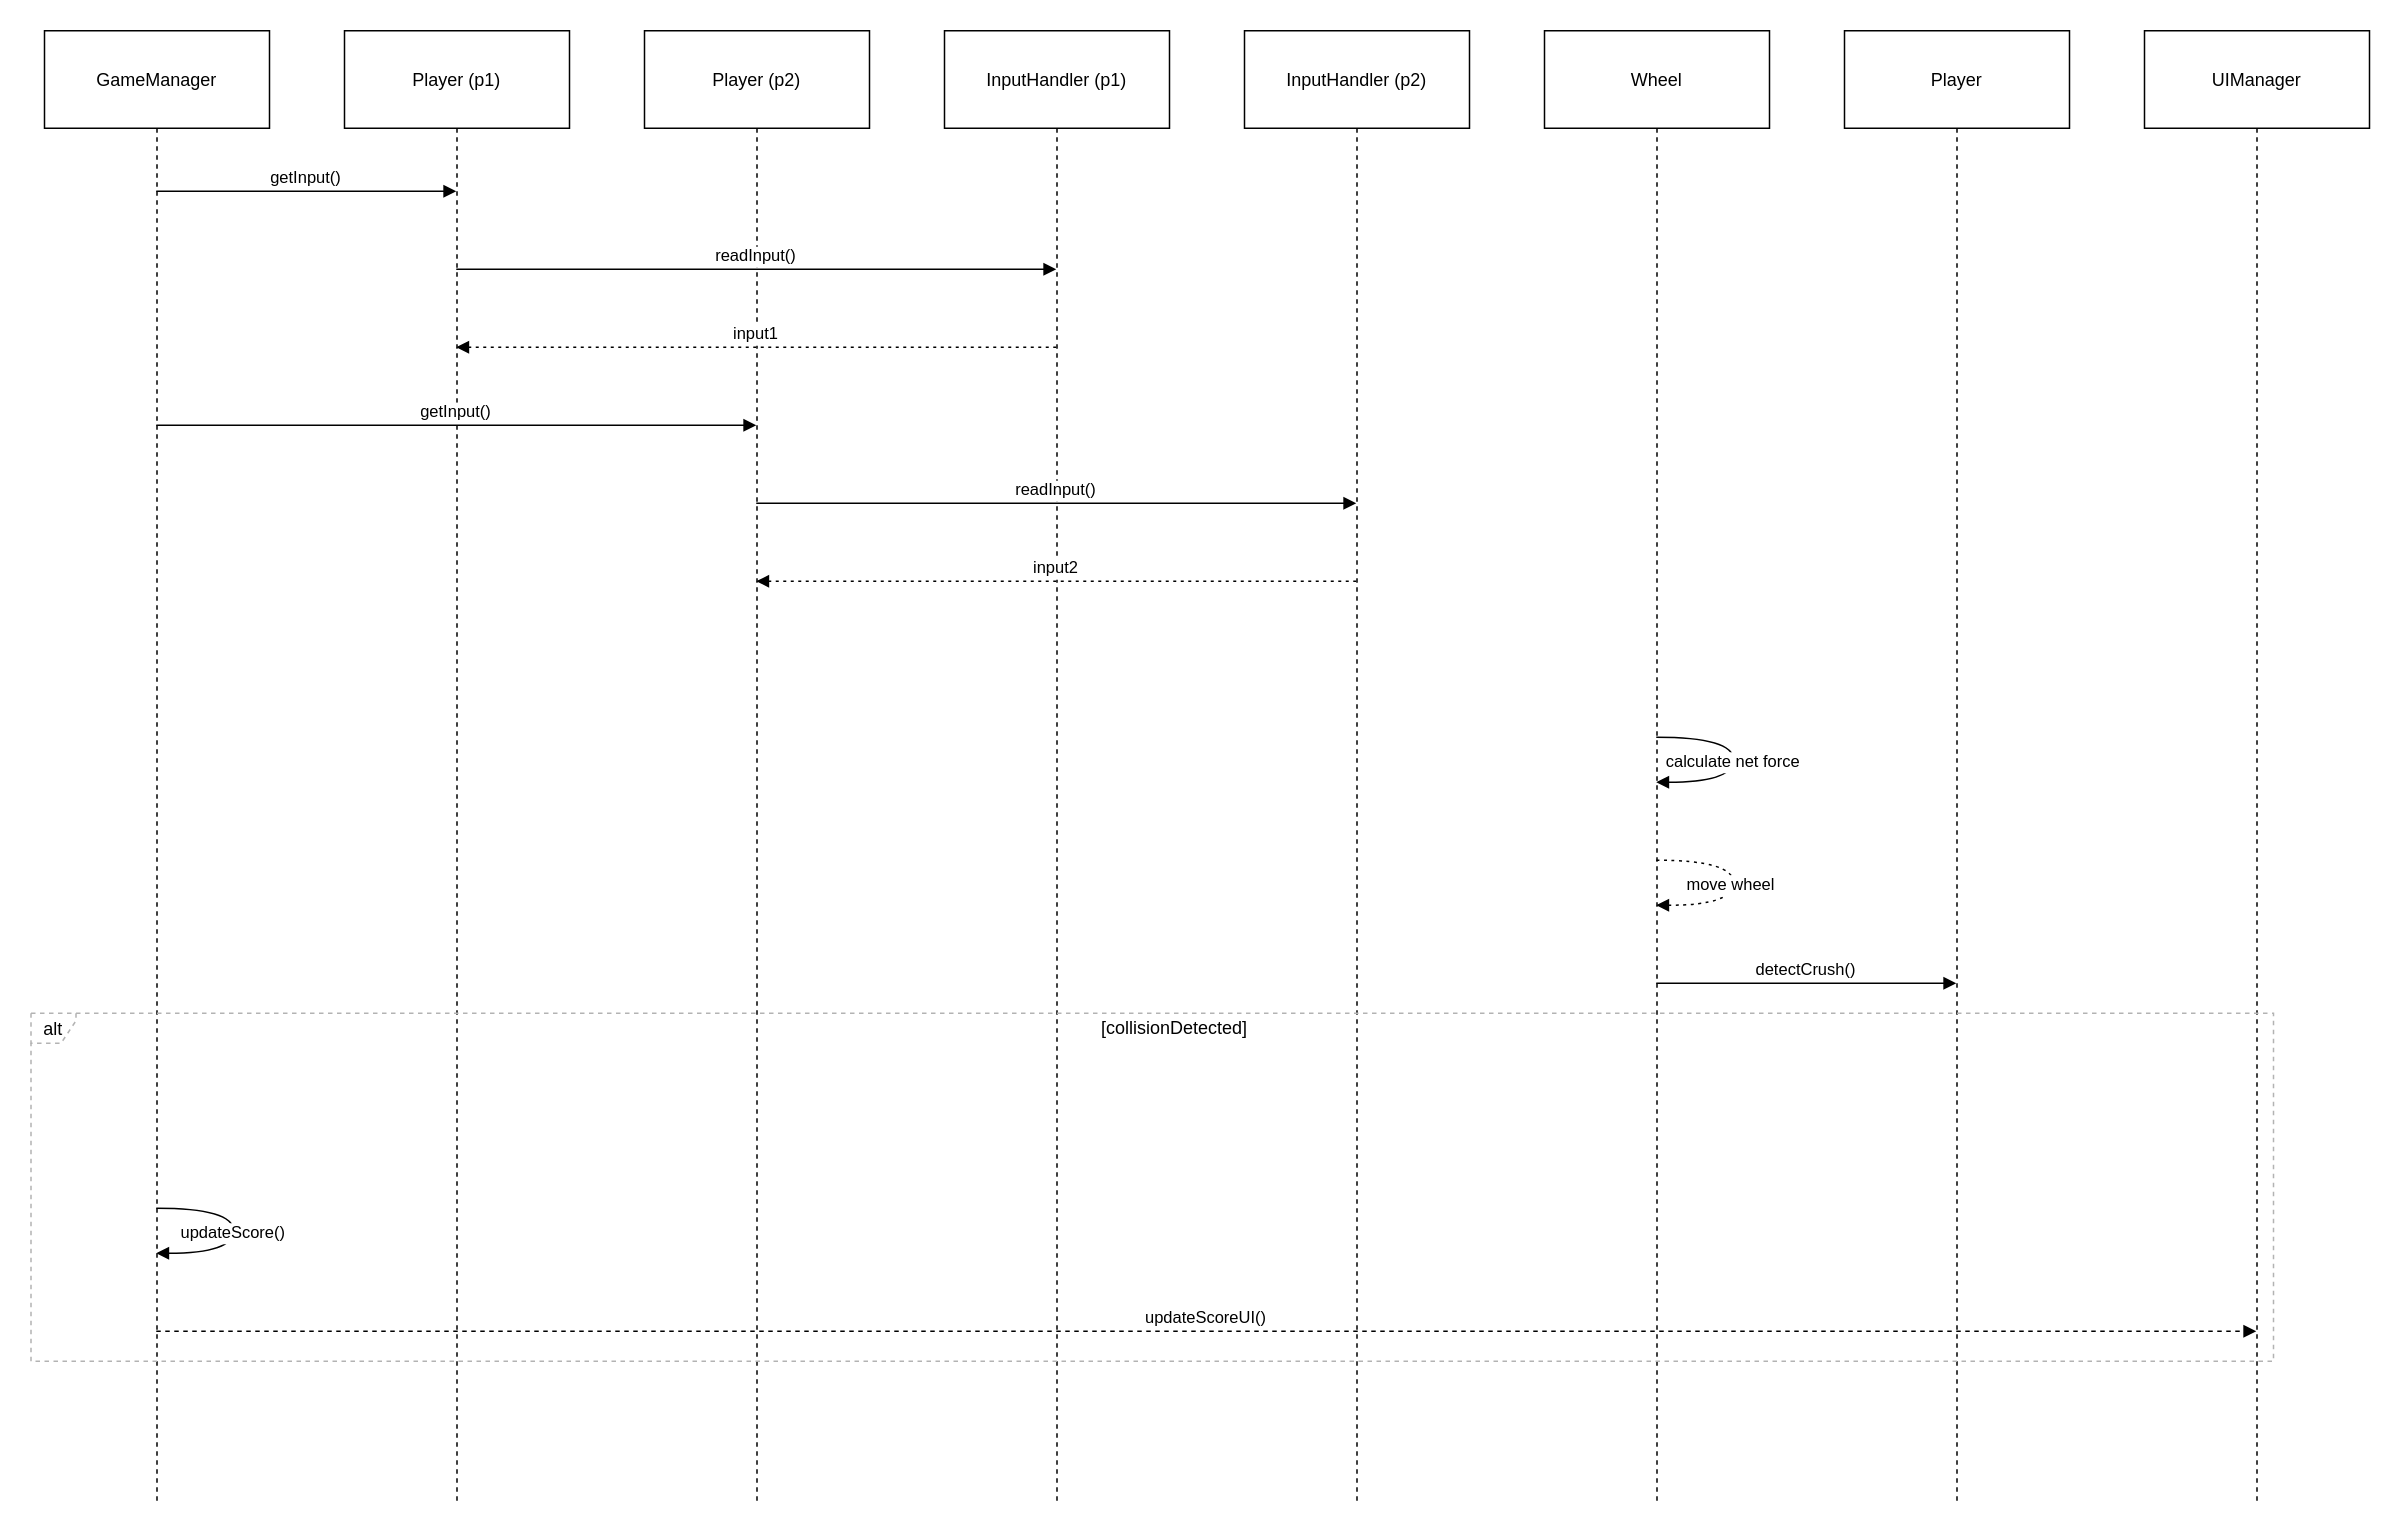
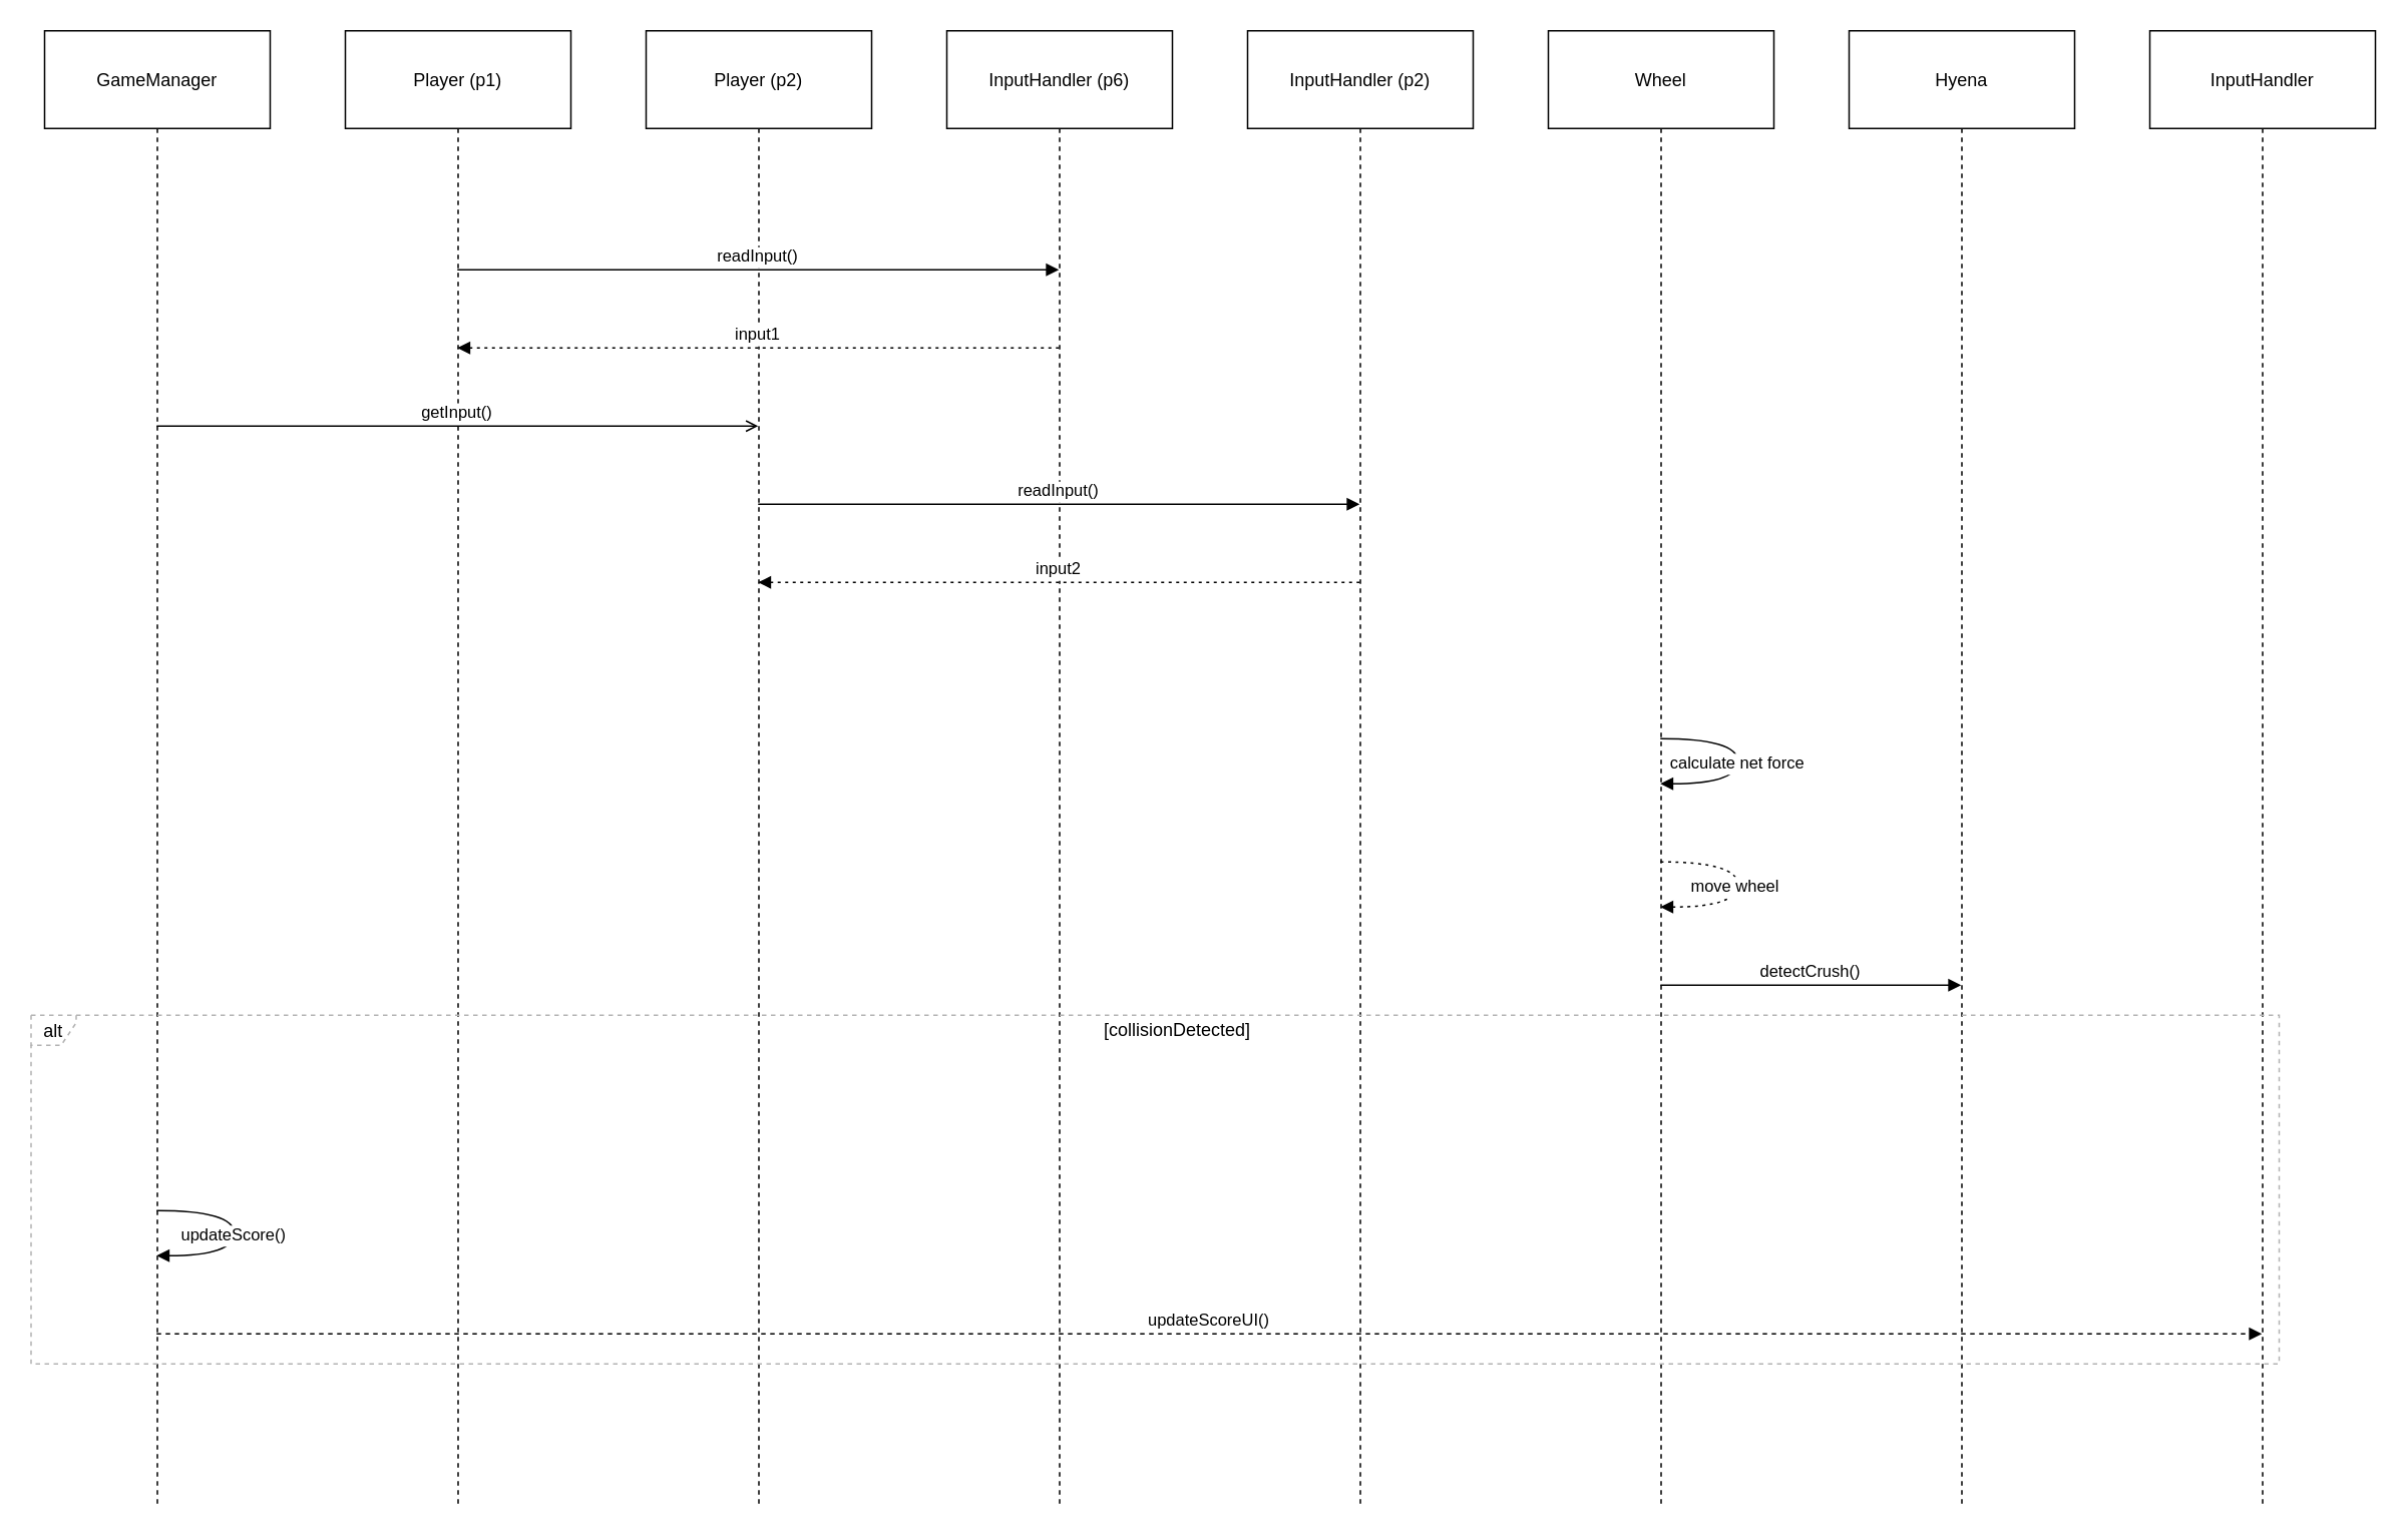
  <mxCell id="0" />
  <mxCell id="1" parent="0" />
  <mxCell id="2" value="GameManager" style="shape=umlLifeline;perimeter=lifelinePerimeter;whiteSpace=wrap;container=1;dropTarget=0;collapsible=0;recursiveResize=0;outlineConnect=0;portConstraint=eastwest;newEdgeStyle={&quot;edgeStyle&quot;:&quot;elbowEdgeStyle&quot;,&quot;elbow&quot;:&quot;vertical&quot;,&quot;curved&quot;:0,&quot;rounded&quot;:0};size=65;" parent="1" vertex="1"><mxGeometry x="29" y="20" width="150" height="982" as="geometry" /></mxCell>
  <mxCell id="3" value="Player (p1)" style="shape=umlLifeline;perimeter=lifelinePerimeter;whiteSpace=wrap;container=1;dropTarget=0;collapsible=0;recursiveResize=0;outlineConnect=0;portConstraint=eastwest;newEdgeStyle={&quot;edgeStyle&quot;:&quot;elbowEdgeStyle&quot;,&quot;elbow&quot;:&quot;vertical&quot;,&quot;curved&quot;:0,&quot;rounded&quot;:0};size=65;" parent="1" vertex="1"><mxGeometry x="229" y="20" width="150" height="982" as="geometry" /></mxCell>
  <mxCell id="4" value="Player (p2)" style="shape=umlLifeline;perimeter=lifelinePerimeter;whiteSpace=wrap;container=1;dropTarget=0;collapsible=0;recursiveResize=0;outlineConnect=0;portConstraint=eastwest;newEdgeStyle={&quot;edgeStyle&quot;:&quot;elbowEdgeStyle&quot;,&quot;elbow&quot;:&quot;vertical&quot;,&quot;curved&quot;:0,&quot;rounded&quot;:0};size=65;" parent="1" vertex="1"><mxGeometry x="429" y="20" width="150" height="982" as="geometry" /></mxCell>
- <mxCell id="5" value="InputHandler (p1)" style="shape=umlLifeline;perimeter=lifelinePerimeter;whiteSpace=wrap;container=1;dropTarget=0;collapsible=0;recursiveResize=0;outlineConnect=0;portConstraint=eastwest;newEdgeStyle={&quot;edgeStyle&quot;:&quot;elbowEdgeStyle&quot;,&quot;elbow&quot;:&quot;vertical&quot;,&quot;curved&quot;:0,&quot;rounded&quot;:0};size=65;" parent="1" vertex="1"><mxGeometry x="629" y="20" width="150" height="982" as="geometry" /></mxCell>
+ <mxCell id="5" value="InputHandler (p6)" style="shape=umlLifeline;perimeter=lifelinePerimeter;whiteSpace=wrap;container=1;dropTarget=0;collapsible=0;recursiveResize=0;outlineConnect=0;portConstraint=eastwest;newEdgeStyle={&quot;edgeStyle&quot;:&quot;elbowEdgeStyle&quot;,&quot;elbow&quot;:&quot;vertical&quot;,&quot;curved&quot;:0,&quot;rounded&quot;:0};size=65;" parent="1" vertex="1"><mxGeometry x="629" y="20" width="150" height="982" as="geometry" /></mxCell>
  <mxCell id="6" value="InputHandler (p2)" style="shape=umlLifeline;perimeter=lifelinePerimeter;whiteSpace=wrap;container=1;dropTarget=0;collapsible=0;recursiveResize=0;outlineConnect=0;portConstraint=eastwest;newEdgeStyle={&quot;edgeStyle&quot;:&quot;elbowEdgeStyle&quot;,&quot;elbow&quot;:&quot;vertical&quot;,&quot;curved&quot;:0,&quot;rounded&quot;:0};size=65;" parent="1" vertex="1"><mxGeometry x="829" y="20" width="150" height="982" as="geometry" /></mxCell>
  <mxCell id="7" value="Wheel" style="shape=umlLifeline;perimeter=lifelinePerimeter;whiteSpace=wrap;container=1;dropTarget=0;collapsible=0;recursiveResize=0;outlineConnect=0;portConstraint=eastwest;newEdgeStyle={&quot;edgeStyle&quot;:&quot;elbowEdgeStyle&quot;,&quot;elbow&quot;:&quot;vertical&quot;,&quot;curved&quot;:0,&quot;rounded&quot;:0};size=65;" parent="1" vertex="1"><mxGeometry x="1029" y="20" width="150" height="982" as="geometry" /></mxCell>
- <mxCell id="8" value="Player" style="shape=umlLifeline;perimeter=lifelinePerimeter;whiteSpace=wrap;container=1;dropTarget=0;collapsible=0;recursiveResize=0;outlineConnect=0;portConstraint=eastwest;newEdgeStyle={&quot;edgeStyle&quot;:&quot;elbowEdgeStyle&quot;,&quot;elbow&quot;:&quot;vertical&quot;,&quot;curved&quot;:0,&quot;rounded&quot;:0};size=65;" parent="1" vertex="1"><mxGeometry x="1229" y="20" width="150" height="982" as="geometry" /></mxCell>
- <mxCell id="9" value="UIManager" style="shape=umlLifeline;perimeter=lifelinePerimeter;whiteSpace=wrap;container=1;dropTarget=0;collapsible=0;recursiveResize=0;outlineConnect=0;portConstraint=eastwest;newEdgeStyle={&quot;edgeStyle&quot;:&quot;elbowEdgeStyle&quot;,&quot;elbow&quot;:&quot;vertical&quot;,&quot;curved&quot;:0,&quot;rounded&quot;:0};size=65;" parent="1" vertex="1"><mxGeometry x="1429" y="20" width="150" height="982" as="geometry" /></mxCell>
+ <mxCell id="8" value="Hyena" style="shape=umlLifeline;perimeter=lifelinePerimeter;whiteSpace=wrap;container=1;dropTarget=0;collapsible=0;recursiveResize=0;outlineConnect=0;portConstraint=eastwest;newEdgeStyle={&quot;edgeStyle&quot;:&quot;elbowEdgeStyle&quot;,&quot;elbow&quot;:&quot;vertical&quot;,&quot;curved&quot;:0,&quot;rounded&quot;:0};size=65;" parent="1" vertex="1"><mxGeometry x="1229" y="20" width="150" height="982" as="geometry" /></mxCell>
+ <mxCell id="9" value="InputHandler" style="shape=umlLifeline;perimeter=lifelinePerimeter;whiteSpace=wrap;container=1;dropTarget=0;collapsible=0;recursiveResize=0;outlineConnect=0;portConstraint=eastwest;newEdgeStyle={&quot;edgeStyle&quot;:&quot;elbowEdgeStyle&quot;,&quot;elbow&quot;:&quot;vertical&quot;,&quot;curved&quot;:0,&quot;rounded&quot;:0};size=65;" parent="1" vertex="1"><mxGeometry x="1429" y="20" width="150" height="982" as="geometry" /></mxCell>
  <mxCell id="10" value="alt" style="shape=umlFrame;dashed=1;pointerEvents=0;dropTarget=0;strokeColor=#B3B3B3;height=20;width=30" parent="1" vertex="1"><mxGeometry x="20" y="675" width="1495" height="232" as="geometry" /></mxCell>
  <mxCell id="11" value="[collisionDetected]" style="text;strokeColor=none;fillColor=none;align=center;verticalAlign=middle;whiteSpace=wrap;" parent="10" vertex="1"><mxGeometry x="30" width="1465" height="20" as="geometry" /></mxCell>
- <mxCell id="12" value="getInput()" style="verticalAlign=bottom;edgeStyle=elbowEdgeStyle;elbow=vertical;curved=0;rounded=0;endArrow=block;" parent="1" source="2" target="3" edge="1"><mxGeometry relative="1" as="geometry"><Array as="points"><mxPoint x="213" y="127" /></Array></mxGeometry></mxCell>
  <mxCell id="13" value="readInput()" style="verticalAlign=bottom;edgeStyle=elbowEdgeStyle;elbow=vertical;curved=0;rounded=0;endArrow=block;" parent="1" source="3" target="5" edge="1"><mxGeometry relative="1" as="geometry"><Array as="points"><mxPoint x="513" y="179" /></Array></mxGeometry></mxCell>
  <mxCell id="14" value="input1" style="verticalAlign=bottom;edgeStyle=elbowEdgeStyle;elbow=vertical;curved=0;rounded=0;dashed=1;dashPattern=2 3;endArrow=block;" parent="1" source="5" target="3" edge="1"><mxGeometry relative="1" as="geometry"><Array as="points"><mxPoint x="516" y="231" /></Array></mxGeometry></mxCell>
- <mxCell id="15" value="getInput()" style="verticalAlign=bottom;edgeStyle=elbowEdgeStyle;elbow=vertical;curved=0;rounded=0;endArrow=block;" parent="1" source="2" target="4" edge="1"><mxGeometry relative="1" as="geometry"><Array as="points"><mxPoint x="313" y="283" /></Array></mxGeometry></mxCell>
+ <mxCell id="15" value="getInput()" style="verticalAlign=bottom;edgeStyle=elbowEdgeStyle;elbow=vertical;curved=0;rounded=0;endArrow=open;" parent="1" source="2" target="4" edge="1"><mxGeometry relative="1" as="geometry"><Array as="points"><mxPoint x="313" y="283" /></Array></mxGeometry></mxCell>
  <mxCell id="16" value="readInput()" style="verticalAlign=bottom;edgeStyle=elbowEdgeStyle;elbow=vertical;curved=0;rounded=0;endArrow=block;" parent="1" source="4" target="6" edge="1"><mxGeometry relative="1" as="geometry"><Array as="points"><mxPoint x="713" y="335" /></Array></mxGeometry></mxCell>
  <mxCell id="17" value="input2" style="verticalAlign=bottom;edgeStyle=elbowEdgeStyle;elbow=vertical;curved=0;rounded=0;dashed=1;dashPattern=2 3;endArrow=block;" parent="1" source="6" target="4" edge="1"><mxGeometry relative="1" as="geometry"><Array as="points"><mxPoint x="716" y="387" /></Array></mxGeometry></mxCell>
  <mxCell id="18" value="calculate net force" style="curved=1;endArrow=block;rounded=0;" parent="1" source="7" target="7" edge="1"><mxGeometry relative="1" as="geometry"><Array as="points"><mxPoint x="1155" y="491" /><mxPoint x="1155" y="521" /></Array></mxGeometry></mxCell>
  <mxCell id="19" value="move wheel " style="curved=1;dashed=1;dashPattern=2 3;endArrow=block;rounded=0;" parent="1" source="7" target="7" edge="1"><mxGeometry relative="1" as="geometry"><Array as="points"><mxPoint x="1155" y="573" /><mxPoint x="1155" y="603" /></Array></mxGeometry></mxCell>
  <mxCell id="20" value="detectCrush()" style="verticalAlign=bottom;edgeStyle=elbowEdgeStyle;elbow=vertical;curved=0;rounded=0;endArrow=block;" parent="1" source="7" target="8" edge="1"><mxGeometry relative="1" as="geometry"><Array as="points"><mxPoint x="1213" y="655" /></Array></mxGeometry></mxCell>
  <mxCell id="21" value="updateScore()" style="curved=1;endArrow=block;rounded=0;" parent="1" source="2" target="2" edge="1"><mxGeometry relative="1" as="geometry"><Array as="points"><mxPoint x="155" y="805" /><mxPoint x="155" y="835" /></Array></mxGeometry></mxCell>
  <mxCell id="22" value="updateScoreUI()" style="verticalAlign=bottom;edgeStyle=elbowEdgeStyle;elbow=vertical;curved=0;rounded=0;endArrow=block;dashed=1;" parent="1" source="2" target="9" edge="1"><mxGeometry relative="1" as="geometry"><Array as="points"><mxPoint x="813" y="887" /></Array></mxGeometry></mxCell>
